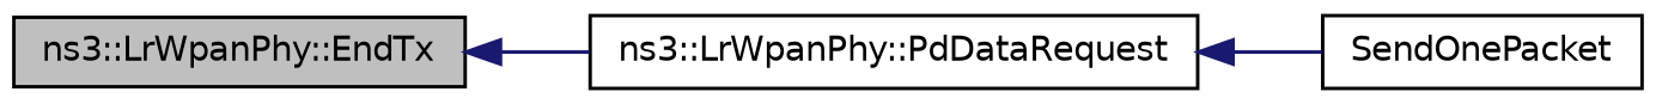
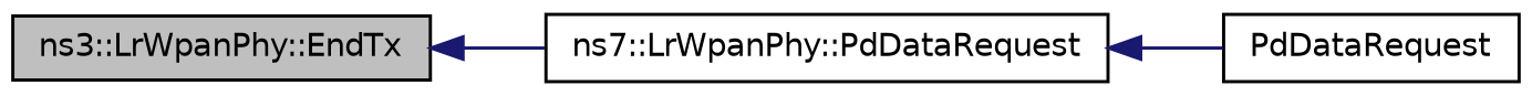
  digraph {
    rankdir=LR
    node [color=black fillcolor=white fontname=Helvetica fontsize=10 shape=record style=filled]
    edge [color=midnightblue dir=back fontname=Helvetica fontsize=10 labelfontname=Helvetica labelfontsize=10 style=solid]
    n1 [fillcolor=grey75 fontcolor=black height=0.2 label="ns3::LrWpanPhy::EndTx" width=0.4]
-   n2 [height=0.2 label="ns3::LrWpanPhy::PdDataRequest" width=0.4]
-   n3 [height=0.2 label=SendOnePacket width=0.4]
+   n2 [height=0.2 label="ns7::LrWpanPhy::PdDataRequest" width=0.4]
+   n3 [height=0.2 label=PdDataRequest width=0.4]
    n1 -> n2
    n2 -> n3
  }
